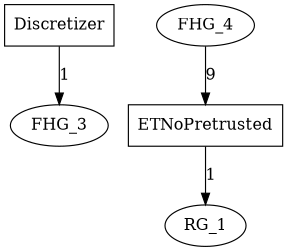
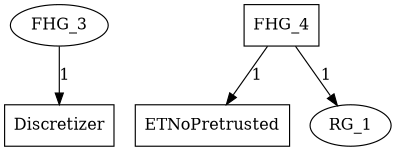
  digraph {
    Discretizer [shape=box]
    ETNoPretrusted [shape=box]
-   FHG_4
+   FHG_4 [shape=box]
    FHG_3
    n5 [label=RG_1]
-   ETNoPretrusted -> n5 [label=1]
-   FHG_4 -> ETNoPretrusted [label=9]
-   Discretizer -> FHG_3 [label=1]
+   FHG_4 -> n5 [label=1]
+   FHG_4 -> ETNoPretrusted [label=1]
+   FHG_3 -> Discretizer [label=1]
  }
